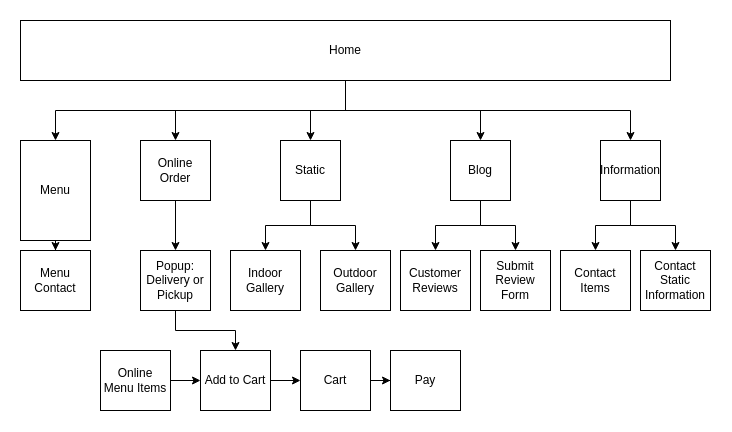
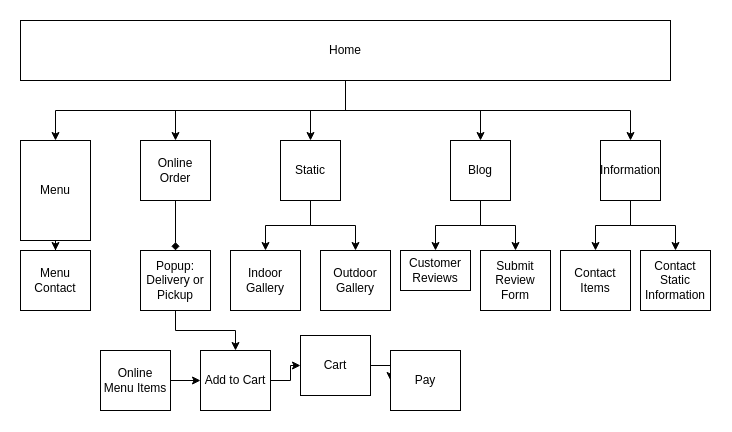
  <mxCell id="0" />
  <mxCell id="1" parent="0" />
  <mxCell id="2" style="edgeStyle=orthogonalEdgeStyle;rounded=0;orthogonalLoop=1;jettySize=auto;html=1;entryX=0.5;entryY=0;entryDx=0;entryDy=0;" edge="1" parent="1" source="7" target="9"><mxGeometry relative="1" as="geometry" /></mxCell>
  <mxCell id="3" style="edgeStyle=orthogonalEdgeStyle;rounded=0;orthogonalLoop=1;jettySize=auto;html=1;entryX=0.5;entryY=0;entryDx=0;entryDy=0;" edge="1" parent="1" source="7" target="11"><mxGeometry relative="1" as="geometry" /></mxCell>
  <mxCell id="4" style="edgeStyle=orthogonalEdgeStyle;rounded=0;orthogonalLoop=1;jettySize=auto;html=1;entryX=0.5;entryY=0;entryDx=0;entryDy=0;" edge="1" parent="1" source="7" target="14"><mxGeometry relative="1" as="geometry" /></mxCell>
  <mxCell id="5" style="edgeStyle=orthogonalEdgeStyle;rounded=0;orthogonalLoop=1;jettySize=auto;html=1;entryX=0.5;entryY=0;entryDx=0;entryDy=0;" edge="1" parent="1" source="7" target="17"><mxGeometry relative="1" as="geometry" /></mxCell>
  <mxCell id="6" style="edgeStyle=orthogonalEdgeStyle;rounded=0;orthogonalLoop=1;jettySize=auto;html=1;entryX=0.5;entryY=0;entryDx=0;entryDy=0;" edge="1" parent="1" source="7" target="20"><mxGeometry relative="1" as="geometry" /></mxCell>
  <mxCell id="7" value="Home" style="rounded=0;whiteSpace=wrap;html=1;" vertex="1" parent="1"><mxGeometry x="20" y="20" width="650" height="60" as="geometry" /></mxCell>
  <mxCell id="8" style="edgeStyle=orthogonalEdgeStyle;rounded=0;orthogonalLoop=1;jettySize=auto;html=1;entryX=0.5;entryY=0;entryDx=0;entryDy=0;" edge="1" parent="1" source="9" target="23"><mxGeometry relative="1" as="geometry" /></mxCell>
  <mxCell id="9" value="Menu" style="rounded=0;whiteSpace=wrap;html=1;" vertex="1" parent="1"><mxGeometry x="20" y="140" width="70" height="100" as="geometry" /></mxCell>
- <mxCell id="10" style="edgeStyle=orthogonalEdgeStyle;rounded=0;orthogonalLoop=1;jettySize=auto;html=1;entryX=0.5;entryY=0;entryDx=0;entryDy=0;" edge="1" parent="1" source="11" target="25"><mxGeometry relative="1" as="geometry" /></mxCell>
+ <mxCell id="10" style="edgeStyle=orthogonalEdgeStyle;rounded=0;orthogonalLoop=1;jettySize=auto;html=1;entryX=0.5;entryY=0;entryDx=0;entryDy=0;endArrow=diamond;" edge="1" parent="1" source="11" target="25"><mxGeometry relative="1" as="geometry" /></mxCell>
  <mxCell id="11" value="Online Order" style="rounded=0;whiteSpace=wrap;html=1;" vertex="1" parent="1"><mxGeometry x="140" y="140" width="70" height="60" as="geometry" /></mxCell>
  <mxCell id="12" style="edgeStyle=orthogonalEdgeStyle;rounded=0;orthogonalLoop=1;jettySize=auto;html=1;entryX=0.5;entryY=0;entryDx=0;entryDy=0;" edge="1" parent="1" source="14" target="21"><mxGeometry relative="1" as="geometry" /></mxCell>
  <mxCell id="13" style="edgeStyle=orthogonalEdgeStyle;rounded=0;orthogonalLoop=1;jettySize=auto;html=1;exitX=0.5;exitY=1;exitDx=0;exitDy=0;entryX=0.5;entryY=0;entryDx=0;entryDy=0;" edge="1" parent="1" source="14" target="22"><mxGeometry relative="1" as="geometry" /></mxCell>
  <mxCell id="14" value="Static" style="rounded=0;whiteSpace=wrap;html=1;" vertex="1" parent="1"><mxGeometry x="280" y="140" width="60" height="60" as="geometry" /></mxCell>
  <mxCell id="15" style="edgeStyle=orthogonalEdgeStyle;rounded=0;orthogonalLoop=1;jettySize=auto;html=1;" edge="1" parent="1" source="17" target="33"><mxGeometry relative="1" as="geometry" /></mxCell>
  <mxCell id="16" style="edgeStyle=orthogonalEdgeStyle;rounded=0;orthogonalLoop=1;jettySize=auto;html=1;entryX=0.5;entryY=0;entryDx=0;entryDy=0;" edge="1" parent="1" source="17" target="34"><mxGeometry relative="1" as="geometry" /></mxCell>
  <mxCell id="17" value="Blog" style="rounded=0;whiteSpace=wrap;html=1;" vertex="1" parent="1"><mxGeometry x="450" y="140" width="60" height="60" as="geometry" /></mxCell>
  <mxCell id="18" style="edgeStyle=orthogonalEdgeStyle;rounded=0;orthogonalLoop=1;jettySize=auto;html=1;entryX=0.5;entryY=0;entryDx=0;entryDy=0;" edge="1" parent="1" source="20" target="35"><mxGeometry relative="1" as="geometry" /></mxCell>
  <mxCell id="19" style="edgeStyle=orthogonalEdgeStyle;rounded=0;orthogonalLoop=1;jettySize=auto;html=1;entryX=0.5;entryY=0;entryDx=0;entryDy=0;" edge="1" parent="1" source="20" target="36"><mxGeometry relative="1" as="geometry" /></mxCell>
  <mxCell id="20" value="Information" style="rounded=0;whiteSpace=wrap;html=1;" vertex="1" parent="1"><mxGeometry x="600" y="140" width="60" height="60" as="geometry" /></mxCell>
  <mxCell id="21" value="Indoor Gallery" style="rounded=0;whiteSpace=wrap;html=1;" vertex="1" parent="1"><mxGeometry x="230" y="250" width="70" height="60" as="geometry" /></mxCell>
  <mxCell id="22" value="Outdoor Gallery" style="rounded=0;whiteSpace=wrap;html=1;" vertex="1" parent="1"><mxGeometry x="320" y="250" width="70" height="60" as="geometry" /></mxCell>
  <mxCell id="23" value="Menu Contact" style="rounded=0;whiteSpace=wrap;html=1;" vertex="1" parent="1"><mxGeometry x="20" y="250" width="70" height="60" as="geometry" /></mxCell>
  <mxCell id="24" style="edgeStyle=orthogonalEdgeStyle;rounded=0;orthogonalLoop=1;jettySize=auto;html=1;" edge="1" parent="1" source="25" target="29"><mxGeometry relative="1" as="geometry" /></mxCell>
  <mxCell id="25" value="Popup:&lt;br&gt;Delivery or&lt;br&gt;Pickup" style="rounded=0;whiteSpace=wrap;html=1;" vertex="1" parent="1"><mxGeometry x="140" y="250" width="70" height="60" as="geometry" /></mxCell>
  <mxCell id="26" value="" style="edgeStyle=orthogonalEdgeStyle;rounded=0;orthogonalLoop=1;jettySize=auto;html=1;" edge="1" parent="1" source="27" target="29"><mxGeometry relative="1" as="geometry" /></mxCell>
  <mxCell id="27" value="Online Menu Items" style="rounded=0;whiteSpace=wrap;html=1;" vertex="1" parent="1"><mxGeometry x="100" y="350" width="70" height="60" as="geometry" /></mxCell>
  <mxCell id="28" value="" style="edgeStyle=orthogonalEdgeStyle;rounded=0;orthogonalLoop=1;jettySize=auto;html=1;" edge="1" parent="1" source="29" target="31"><mxGeometry relative="1" as="geometry" /></mxCell>
  <mxCell id="29" value="Add to Cart" style="rounded=0;whiteSpace=wrap;html=1;" vertex="1" parent="1"><mxGeometry x="200" y="350" width="70" height="60" as="geometry" /></mxCell>
  <mxCell id="30" value="" style="edgeStyle=orthogonalEdgeStyle;rounded=0;orthogonalLoop=1;jettySize=auto;html=1;" edge="1" parent="1" source="31" target="32"><mxGeometry relative="1" as="geometry" /></mxCell>
- <mxCell id="31" value="Cart" style="rounded=0;whiteSpace=wrap;html=1;" vertex="1" parent="1"><mxGeometry x="300" y="350" width="70" height="60" as="geometry" /></mxCell>
+ <mxCell id="31" value="Cart" style="rounded=0;whiteSpace=wrap;html=1;" vertex="1" parent="1"><mxGeometry x="300" y="335" width="70" height="60" as="geometry" /></mxCell>
  <mxCell id="32" value="Pay" style="rounded=0;whiteSpace=wrap;html=1;" vertex="1" parent="1"><mxGeometry x="390" y="350" width="70" height="60" as="geometry" /></mxCell>
- <mxCell id="33" value="Customer Reviews" style="rounded=0;whiteSpace=wrap;html=1;" vertex="1" parent="1"><mxGeometry x="400" y="250" width="70" height="60" as="geometry" /></mxCell>
+ <mxCell id="33" value="Customer Reviews" style="rounded=0;whiteSpace=wrap;html=1;" vertex="1" parent="1"><mxGeometry x="400" y="250" width="70" height="40" as="geometry" /></mxCell>
  <mxCell id="34" value="Submit Review Form" style="rounded=0;whiteSpace=wrap;html=1;" vertex="1" parent="1"><mxGeometry x="480" y="250" width="70" height="60" as="geometry" /></mxCell>
  <mxCell id="35" value="Contact Items" style="rounded=0;whiteSpace=wrap;html=1;" vertex="1" parent="1"><mxGeometry x="560" y="250" width="70" height="60" as="geometry" /></mxCell>
  <mxCell id="36" value="Contact Static Information" style="rounded=0;whiteSpace=wrap;html=1;" vertex="1" parent="1"><mxGeometry x="640" y="250" width="70" height="60" as="geometry" /></mxCell>
